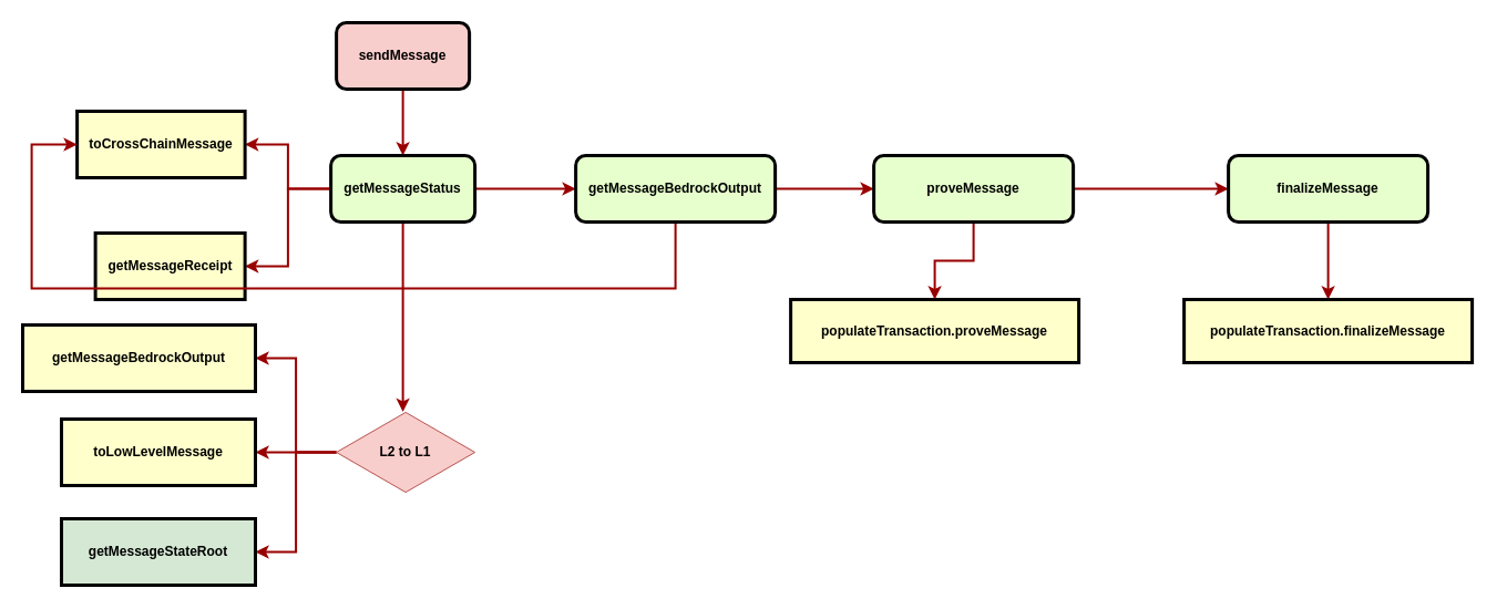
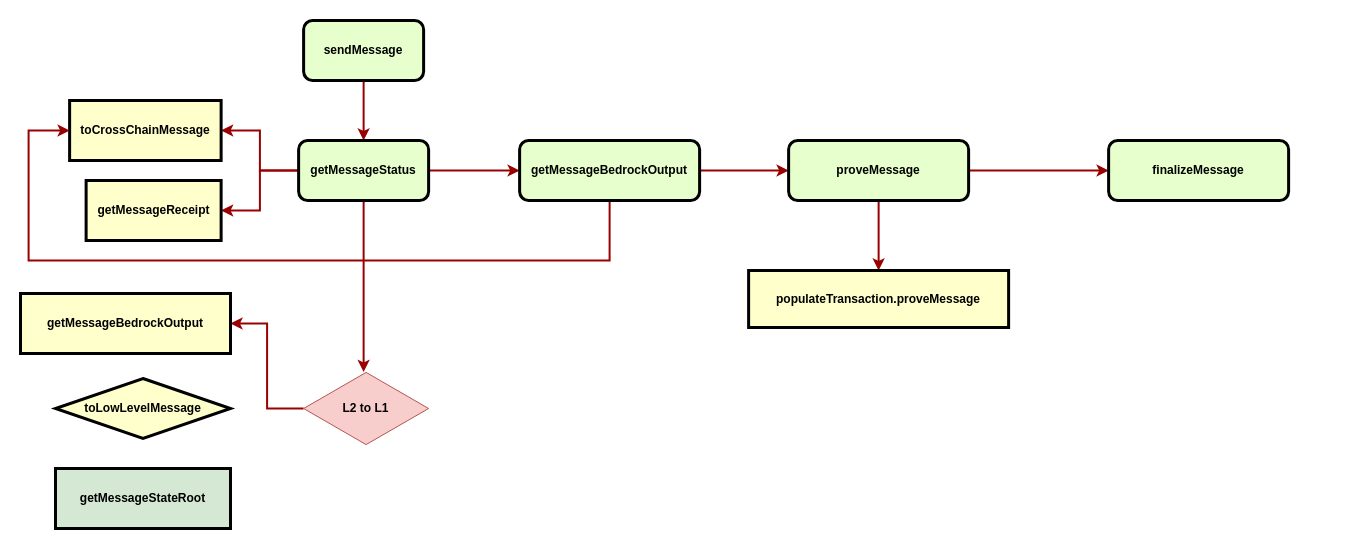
  <mxCell id="0" />
  <mxCell id="1" parent="0" />
  <mxCell id="2" style="edgeStyle=orthogonalEdgeStyle;rounded=0;orthogonalLoop=1;jettySize=auto;html=1;exitX=0.5;exitY=1;exitDx=0;exitDy=0;strokeWidth=2;fillColor=#f8cecc;strokeColor=#990001;entryX=0.5;entryY=0;entryDx=0;entryDy=0;" edge="1" parent="1" source="3" target="8"><mxGeometry relative="1" as="geometry"><mxPoint x="269.12" y="170" as="targetPoint" /></mxGeometry></mxCell>
- <mxCell id="3" value="sendMessage" style="rounded=1;whiteSpace=wrap;html=1;verticalAlign=middle;fillColor=#f8cecc;fontStyle=1;strokeWidth=3;" vertex="1" parent="1"><mxGeometry x="303.12" y="20" width="120" height="60" as="geometry" /></mxCell>
+ <mxCell id="3" value="sendMessage" style="rounded=1;whiteSpace=wrap;html=1;verticalAlign=middle;fillColor=#E6FFCC;fontStyle=1;strokeWidth=3;" vertex="1" parent="1"><mxGeometry x="303.12" y="20" width="120" height="60" as="geometry" /></mxCell>
  <mxCell id="4" style="edgeStyle=orthogonalEdgeStyle;rounded=0;orthogonalLoop=1;jettySize=auto;html=1;exitX=0.5;exitY=1;exitDx=0;exitDy=0;entryX=0.48;entryY=0.013;entryDx=0;entryDy=0;entryPerimeter=0;strokeColor=#990001;strokeWidth=2;fillColor=#f8cecc;" edge="1" parent="1" source="8" target="14"><mxGeometry relative="1" as="geometry" /></mxCell>
  <mxCell id="5" style="edgeStyle=orthogonalEdgeStyle;rounded=0;orthogonalLoop=1;jettySize=auto;html=1;exitX=0;exitY=0.5;exitDx=0;exitDy=0;entryX=1;entryY=0.5;entryDx=0;entryDy=0;strokeColor=#990001;strokeWidth=2;fillColor=#f8cecc;" edge="1" parent="1" source="8" target="10"><mxGeometry relative="1" as="geometry" /></mxCell>
  <mxCell id="6" style="edgeStyle=orthogonalEdgeStyle;rounded=0;orthogonalLoop=1;jettySize=auto;html=1;exitX=0;exitY=0.5;exitDx=0;exitDy=0;entryX=1;entryY=0.5;entryDx=0;entryDy=0;strokeColor=#990001;strokeWidth=2;fillColor=#f8cecc;" edge="1" parent="1" source="8" target="9"><mxGeometry relative="1" as="geometry" /></mxCell>
  <mxCell id="7" style="edgeStyle=orthogonalEdgeStyle;rounded=0;orthogonalLoop=1;jettySize=auto;html=1;exitX=1;exitY=0.5;exitDx=0;exitDy=0;entryX=0;entryY=0.5;entryDx=0;entryDy=0;strokeColor=#990001;strokeWidth=2;fillColor=#f8cecc;" edge="1" parent="1" source="8" target="20"><mxGeometry relative="1" as="geometry" /></mxCell>
  <mxCell id="8" value="getMessageStatus" style="rounded=1;whiteSpace=wrap;html=1;verticalAlign=middle;fillColor=#E6FFCC;fontStyle=1;strokeWidth=3;" vertex="1" parent="1"><mxGeometry x="298.12" y="140" width="130" height="60" as="geometry" /></mxCell>
- <mxCell id="9" value="getMessageReceipt" style="whiteSpace=wrap;align=center;verticalAlign=middle;fontStyle=1;strokeWidth=3;fillColor=#FFFFCC" vertex="1" parent="1"><mxGeometry x="85.62" y="210" width="135" height="60" as="geometry" /></mxCell>
+ <mxCell id="9" value="getMessageReceipt" style="whiteSpace=wrap;align=center;verticalAlign=middle;fontStyle=1;strokeWidth=3;fillColor=#FFFFCC" vertex="1" parent="1"><mxGeometry x="85.62" y="180" width="135" height="60" as="geometry" /></mxCell>
  <mxCell id="10" value="toCrossChainMessage" style="whiteSpace=wrap;align=center;verticalAlign=middle;fontStyle=1;strokeWidth=3;fillColor=#FFFFCC" vertex="1" parent="1"><mxGeometry x="69.12" y="100" width="151.5" height="60" as="geometry" /></mxCell>
  <mxCell id="11" style="edgeStyle=orthogonalEdgeStyle;rounded=0;orthogonalLoop=1;jettySize=auto;html=1;entryX=1;entryY=0.5;entryDx=0;entryDy=0;strokeColor=#990001;strokeWidth=2;fillColor=#f8cecc;" edge="1" parent="1" source="14" target="15"><mxGeometry relative="1" as="geometry" /></mxCell>
- <mxCell id="12" style="edgeStyle=orthogonalEdgeStyle;rounded=0;orthogonalLoop=1;jettySize=auto;html=1;entryX=1;entryY=0.5;entryDx=0;entryDy=0;strokeColor=#990001;strokeWidth=2;fillColor=#f8cecc;" edge="1" parent="1" source="14" target="16"><mxGeometry relative="1" as="geometry" /></mxCell>
- <mxCell id="13" style="edgeStyle=orthogonalEdgeStyle;rounded=0;orthogonalLoop=1;jettySize=auto;html=1;entryX=1;entryY=0.5;entryDx=0;entryDy=0;strokeColor=#990001;strokeWidth=2;fillColor=#f8cecc;" edge="1" parent="1" source="14" target="17"><mxGeometry relative="1" as="geometry" /></mxCell>
  <mxCell id="14" value="&lt;b&gt;L2 to L1&lt;/b&gt;" style="html=1;whiteSpace=wrap;aspect=fixed;shape=isoRectangle;fillColor=#f8cecc;strokeColor=#b85450;" vertex="1" parent="1"><mxGeometry x="303.12" y="370.5" width="125" height="75" as="geometry" /></mxCell>
  <mxCell id="15" value="getMessageBedrockOutput" style="whiteSpace=wrap;align=center;verticalAlign=middle;fontStyle=1;strokeWidth=3;fillColor=#FFFFCC" vertex="1" parent="1"><mxGeometry x="20" y="293" width="210" height="60" as="geometry" /></mxCell>
- <mxCell id="16" value="toLowLevelMessage" style="whiteSpace=wrap;align=center;verticalAlign=middle;fontStyle=1;strokeWidth=3;fillColor=#FFFFCC" vertex="1" parent="1"><mxGeometry x="55" y="378" width="175" height="60" as="geometry" /></mxCell>
+ <mxCell id="16" value="toLowLevelMessage" style="rhombus;whiteSpace=wrap;align=center;verticalAlign=middle;fontStyle=1;strokeWidth=3;fillColor=#FFFFCC;" vertex="1" parent="1"><mxGeometry x="55" y="378" width="175" height="60" as="geometry" /></mxCell>
  <mxCell id="17" value="getMessageStateRoot" style="whiteSpace=wrap;align=center;verticalAlign=middle;fontStyle=1;strokeWidth=3;fillColor=#d5e8d4;" vertex="1" parent="1"><mxGeometry x="55" y="468" width="175" height="60" as="geometry" /></mxCell>
  <mxCell id="18" style="edgeStyle=orthogonalEdgeStyle;rounded=0;orthogonalLoop=1;jettySize=auto;html=1;exitX=0.5;exitY=1;exitDx=0;exitDy=0;entryX=0;entryY=0.5;entryDx=0;entryDy=0;strokeColor=#990001;strokeWidth=2;fillColor=#f8cecc;" edge="1" parent="1" source="20" target="10"><mxGeometry relative="1" as="geometry"><Array as="points"><mxPoint x="609.12" y="260" /><mxPoint x="28.12" y="260" /><mxPoint x="28.12" y="130" /></Array></mxGeometry></mxCell>
  <mxCell id="19" value="" style="edgeStyle=orthogonalEdgeStyle;rounded=0;orthogonalLoop=1;jettySize=auto;html=1;strokeColor=#990001;strokeWidth=2;fillColor=#f8cecc;" edge="1" parent="1" source="20" target="23"><mxGeometry relative="1" as="geometry" /></mxCell>
  <mxCell id="20" value="getMessageBedrockOutput" style="rounded=1;whiteSpace=wrap;html=1;verticalAlign=middle;fillColor=#E6FFCC;fontStyle=1;strokeWidth=3;" vertex="1" parent="1"><mxGeometry x="519.12" y="140" width="180" height="60" as="geometry" /></mxCell>
  <mxCell id="21" style="edgeStyle=orthogonalEdgeStyle;rounded=0;orthogonalLoop=1;jettySize=auto;html=1;exitX=0.5;exitY=1;exitDx=0;exitDy=0;entryX=0.5;entryY=0;entryDx=0;entryDy=0;strokeColor=#990001;strokeWidth=2;fillColor=#f8cecc;" edge="1" parent="1" source="23" target="24"><mxGeometry relative="1" as="geometry" /></mxCell>
  <mxCell id="22" style="edgeStyle=orthogonalEdgeStyle;rounded=0;orthogonalLoop=1;jettySize=auto;html=1;exitX=1;exitY=0.5;exitDx=0;exitDy=0;entryX=0;entryY=0.5;entryDx=0;entryDy=0;strokeColor=#990001;strokeWidth=2;fillColor=#f8cecc;" edge="1" parent="1" source="23" target="26"><mxGeometry relative="1" as="geometry" /></mxCell>
  <mxCell id="23" value="proveMessage" style="rounded=1;whiteSpace=wrap;html=1;verticalAlign=middle;fillColor=#E6FFCC;fontStyle=1;strokeWidth=3;" vertex="1" parent="1"><mxGeometry x="788.12" y="140" width="180" height="60" as="geometry" /></mxCell>
- <mxCell id="24" value="populateTransaction.proveMessage" style="whiteSpace=wrap;align=center;verticalAlign=middle;fontStyle=1;strokeWidth=3;fillColor=#FFFFCC" vertex="1" parent="1"><mxGeometry x="713.12" y="270" width="260" height="57" as="geometry" /></mxCell>
- <mxCell id="25" style="edgeStyle=orthogonalEdgeStyle;rounded=0;orthogonalLoop=1;jettySize=auto;html=1;exitX=0.5;exitY=1;exitDx=0;exitDy=0;entryX=0.5;entryY=0;entryDx=0;entryDy=0;strokeColor=#990001;strokeWidth=2;fillColor=#f8cecc;" edge="1" parent="1" source="26" target="27"><mxGeometry relative="1" as="geometry" /></mxCell>
+ <mxCell id="24" value="populateTransaction.proveMessage" style="whiteSpace=wrap;align=center;verticalAlign=middle;fontStyle=1;strokeWidth=3;fillColor=#FFFFCC" vertex="1" parent="1"><mxGeometry x="748.12" y="270" width="260" height="57" as="geometry" /></mxCell>
  <mxCell id="26" value="finalizeMessage" style="rounded=1;whiteSpace=wrap;html=1;verticalAlign=middle;fillColor=#E6FFCC;fontStyle=1;strokeWidth=3;" vertex="1" parent="1"><mxGeometry x="1108.12" y="140" width="180" height="60" as="geometry" /></mxCell>
- <mxCell id="27" value="populateTransaction.finalizeMessage" style="whiteSpace=wrap;align=center;verticalAlign=middle;fontStyle=1;strokeWidth=3;fillColor=#FFFFCC" vertex="1" parent="1"><mxGeometry x="1068.12" y="270" width="260" height="57" as="geometry" /></mxCell>
